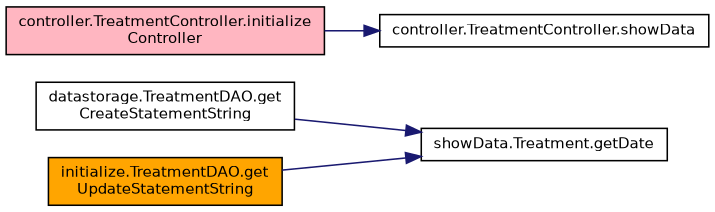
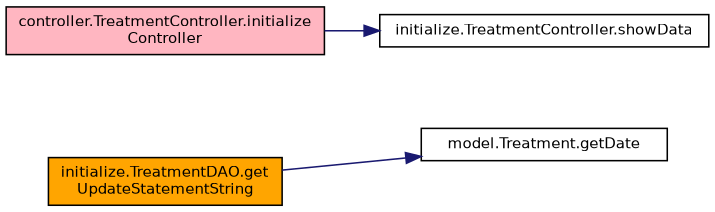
  digraph {
    rankdir=RL
    node [color=black fillcolor=white fontname=Helvetica fontsize=10 shape=record style=filled]
    edge [color=midnightblue dir=back fontname=Helvetica fontsize=10 labelfontname=Helvetica labelfontsize=10 style=solid]
-   n1 [fontcolor=black height=0.2 label="showData.Treatment.getDate" width=0.4]
-   n2 [height=0.2 label="datastorage.TreatmentDAO.get\lCreateStatementString" width=0.4]
+   n1 [fontcolor=black height=0.2 label="model.Treatment.getDate" width=0.4]
    n3 [fillcolor=orange height=0.2 label="initialize.TreatmentDAO.get\lUpdateStatementString" width=0.4]
-   n4 [height=0.2 label="controller.TreatmentController.showData" width=0.4]
+   n4 [height=0.2 label="initialize.TreatmentController.showData" width=0.4]
    n5 [fillcolor=lightpink height=0.2 label="controller.TreatmentController.initialize\lController" width=0.4]
-   n1 -> n2
    n1 -> n3
    n4 -> n5
  }
